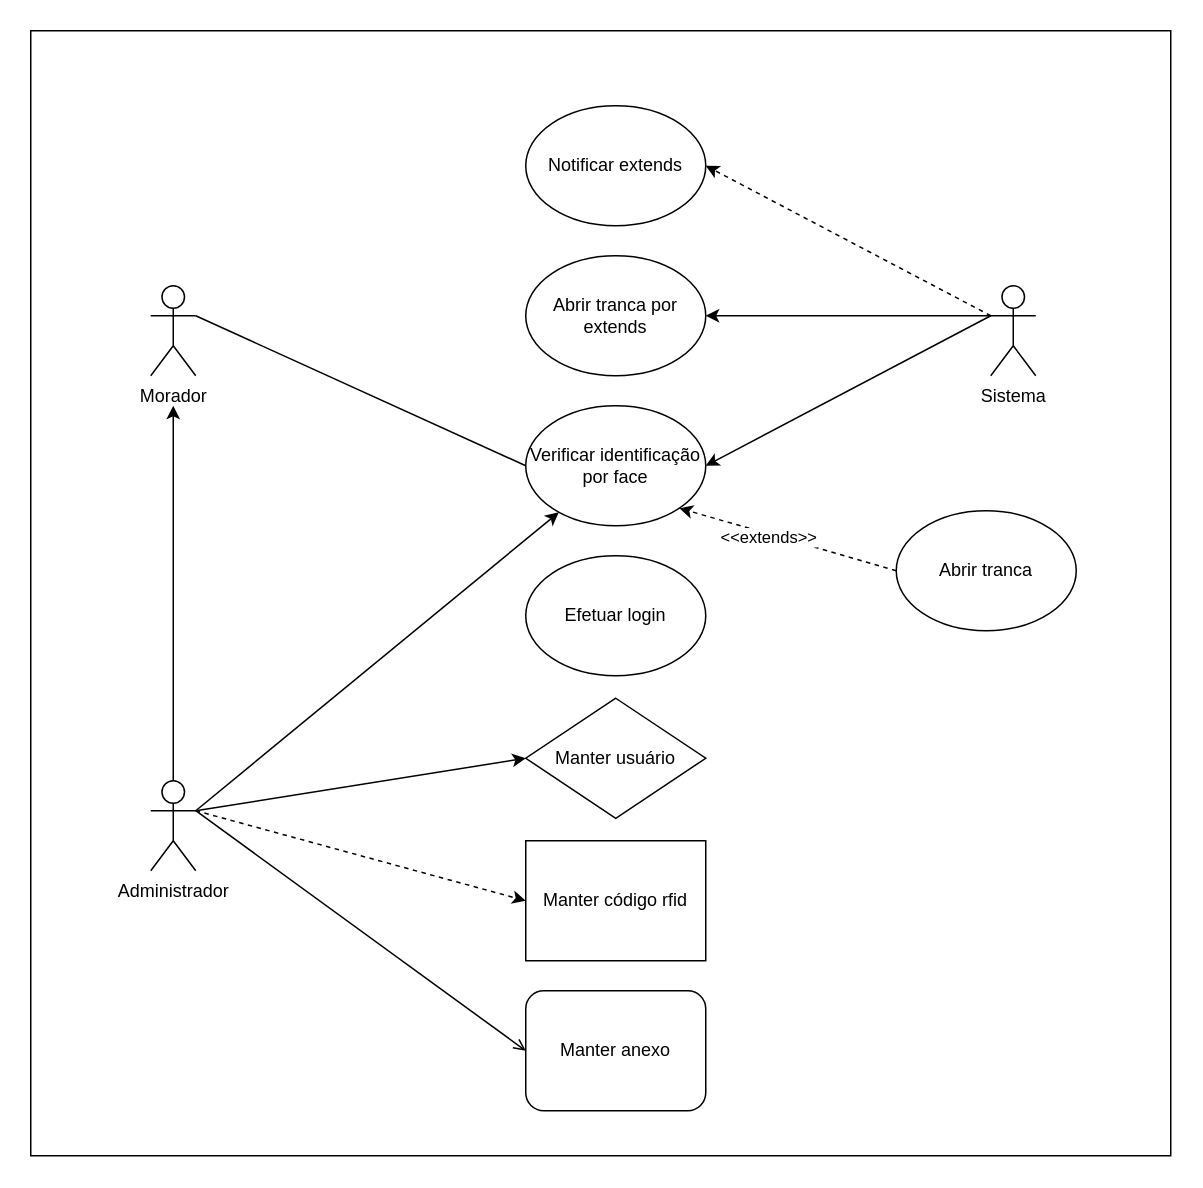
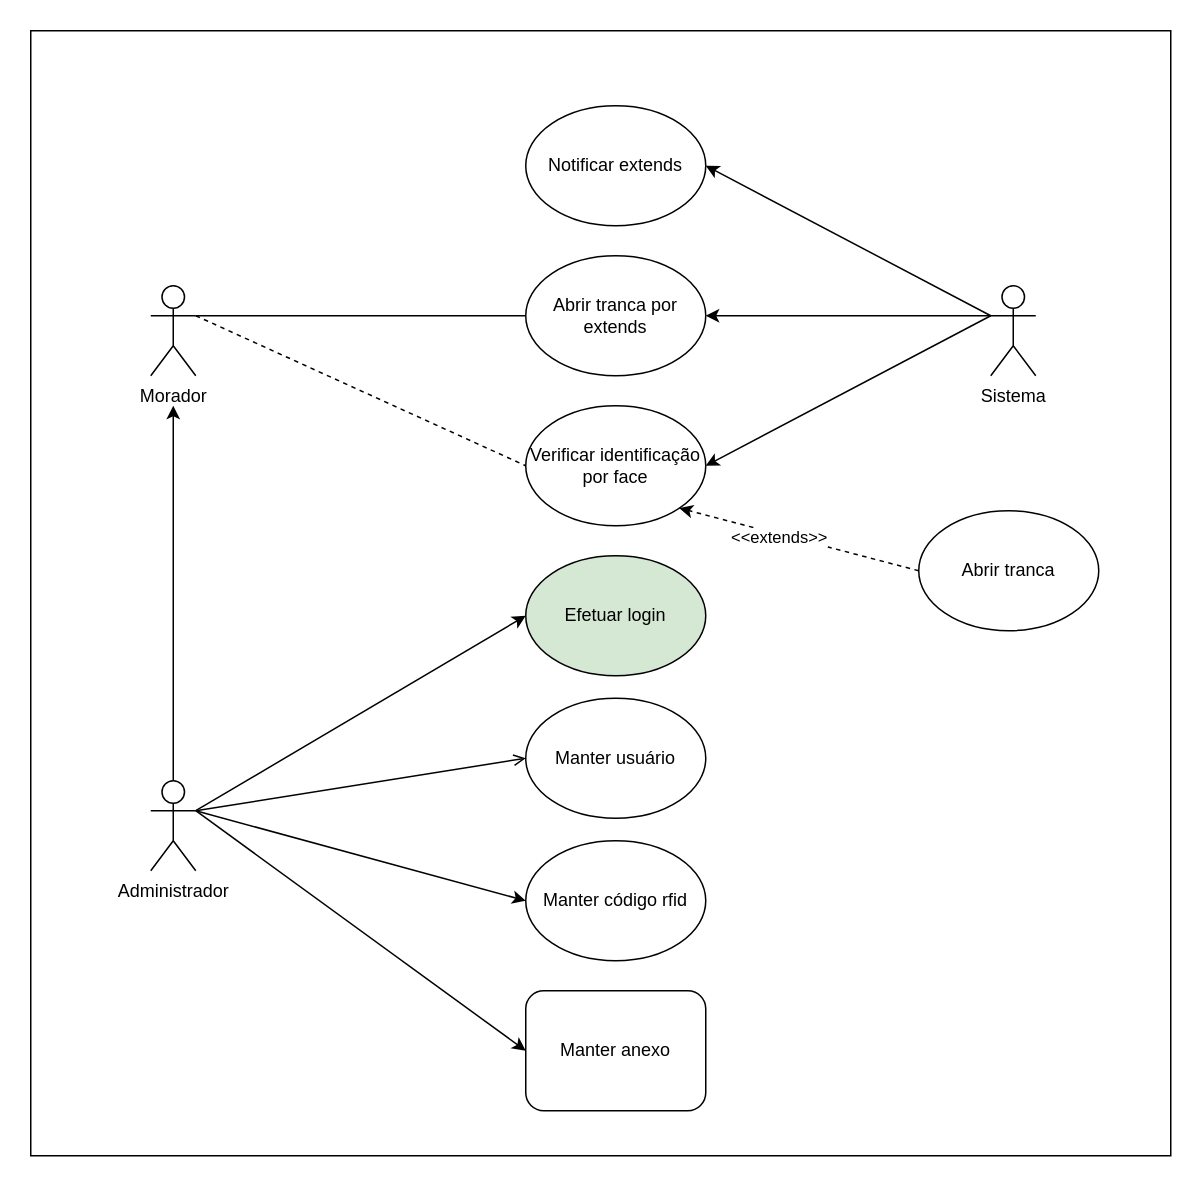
  <mxCell id="0" />
  <mxCell id="1" parent="0" />
  <mxCell id="2" value="" style="rounded=0;whiteSpace=wrap;html=1;" vertex="1" parent="1"><mxGeometry x="20" y="20" width="760" height="750" as="geometry" /></mxCell>
  <mxCell id="3" value="Administrador" style="shape=umlActor;verticalLabelPosition=bottom;verticalAlign=top;html=1;outlineConnect=0;" vertex="1" parent="1"><mxGeometry x="100" y="520" width="30" height="60" as="geometry" /></mxCell>
  <mxCell id="4" value="Morador" style="shape=umlActor;verticalLabelPosition=bottom;verticalAlign=top;html=1;outlineConnect=0;" vertex="1" parent="1"><mxGeometry x="100" y="190" width="30" height="60" as="geometry" /></mxCell>
  <mxCell id="5" value="Sistema" style="shape=umlActor;verticalLabelPosition=bottom;verticalAlign=top;html=1;outlineConnect=0;" vertex="1" parent="1"><mxGeometry x="660" y="190" width="30" height="60" as="geometry" /></mxCell>
  <mxCell id="6" value="Notificar extends" style="ellipse;whiteSpace=wrap;html=1;" vertex="1" parent="1"><mxGeometry x="350" y="70" width="120" height="80" as="geometry" /></mxCell>
  <mxCell id="7" value="Abrir tranca por extends" style="ellipse;whiteSpace=wrap;html=1;" vertex="1" parent="1"><mxGeometry x="350" y="170" width="120" height="80" as="geometry" /></mxCell>
  <mxCell id="8" value="Verificar identificação por face" style="ellipse;whiteSpace=wrap;html=1;" vertex="1" parent="1"><mxGeometry x="350" y="270" width="120" height="80" as="geometry" /></mxCell>
- <mxCell id="9" value="Efetuar login" style="ellipse;whiteSpace=wrap;html=1;" vertex="1" parent="1"><mxGeometry x="350" y="370" width="120" height="80" as="geometry" /></mxCell>
- <mxCell id="10" value="Manter usuário" style="rhombus;whiteSpace=wrap;html=1;" vertex="1" parent="1"><mxGeometry x="350" y="465" width="120" height="80" as="geometry" /></mxCell>
- <mxCell id="11" value="Abrir tranca" style="ellipse;whiteSpace=wrap;html=1;" vertex="1" parent="1"><mxGeometry x="597" y="340" width="120" height="80" as="geometry" /></mxCell>
+ <mxCell id="9" value="Efetuar login" style="ellipse;whiteSpace=wrap;html=1;fillColor=#d5e8d4;" vertex="1" parent="1"><mxGeometry x="350" y="370" width="120" height="80" as="geometry" /></mxCell>
+ <mxCell id="10" value="Manter usuário" style="ellipse;whiteSpace=wrap;html=1;" vertex="1" parent="1"><mxGeometry x="350" y="465" width="120" height="80" as="geometry" /></mxCell>
+ <mxCell id="11" value="Abrir tranca" style="ellipse;whiteSpace=wrap;html=1;" vertex="1" parent="1"><mxGeometry x="612" y="340" width="120" height="80" as="geometry" /></mxCell>
  <mxCell id="12" value="" style="endArrow=classic;html=1;rounded=0;exitX=0.5;exitY=0;exitDx=0;exitDy=0;exitPerimeter=0;" edge="1" parent="1" source="3"><mxGeometry width="50" height="50" relative="1" as="geometry"><mxPoint x="150" y="440" as="sourcePoint" /><mxPoint x="115" y="270" as="targetPoint" /></mxGeometry></mxCell>
- <mxCell id="14" value="" style="endArrow=none;html=1;rounded=0;exitX=1;exitY=0.333;exitDx=0;exitDy=0;exitPerimeter=0;entryX=0;entryY=0.5;entryDx=0;entryDy=0;" edge="1" parent="1" source="4" target="8"><mxGeometry width="50" height="50" relative="1" as="geometry"><mxPoint x="210" y="310" as="sourcePoint" /><mxPoint x="260" y="260" as="targetPoint" /></mxGeometry></mxCell>
+ <mxCell id="13" value="" style="endArrow=none;html=1;rounded=0;exitX=1;exitY=0.333;exitDx=0;exitDy=0;exitPerimeter=0;entryX=0;entryY=0.5;entryDx=0;entryDy=0;" edge="1" parent="1" source="4" target="7"><mxGeometry width="50" height="50" relative="1" as="geometry"><mxPoint x="320" y="380" as="sourcePoint" /><mxPoint x="370" y="330" as="targetPoint" /></mxGeometry></mxCell>
+ <mxCell id="14" value="" style="endArrow=none;html=1;rounded=0;exitX=1;exitY=0.333;exitDx=0;exitDy=0;exitPerimeter=0;entryX=0;entryY=0.5;entryDx=0;entryDy=0;dashed=1;" edge="1" parent="1" source="4" target="8"><mxGeometry width="50" height="50" relative="1" as="geometry"><mxPoint x="210" y="310" as="sourcePoint" /><mxPoint x="260" y="260" as="targetPoint" /></mxGeometry></mxCell>
  <mxCell id="15" value="" style="endArrow=classic;html=1;rounded=0;entryX=1;entryY=0.5;entryDx=0;entryDy=0;exitX=0;exitY=0.333;exitDx=0;exitDy=0;exitPerimeter=0;" edge="1" parent="1" source="5" target="7"><mxGeometry width="50" height="50" relative="1" as="geometry"><mxPoint x="480" y="390" as="sourcePoint" /><mxPoint x="530" y="340" as="targetPoint" /></mxGeometry></mxCell>
  <mxCell id="16" value="" style="endArrow=classic;html=1;rounded=0;entryX=1;entryY=0.5;entryDx=0;entryDy=0;exitX=0;exitY=0.333;exitDx=0;exitDy=0;exitPerimeter=0;" edge="1" parent="1" source="5" target="8"><mxGeometry width="50" height="50" relative="1" as="geometry"><mxPoint x="550" y="290" as="sourcePoint" /><mxPoint x="600" y="240" as="targetPoint" /></mxGeometry></mxCell>
- <mxCell id="17" value="" style="endArrow=classic;html=1;rounded=0;entryX=1;entryY=0.5;entryDx=0;entryDy=0;exitX=0;exitY=0.333;exitDx=0;exitDy=0;exitPerimeter=0;dashed=1;" edge="1" parent="1" source="5" target="6"><mxGeometry width="50" height="50" relative="1" as="geometry"><mxPoint x="490" y="370" as="sourcePoint" /><mxPoint x="540" y="320" as="targetPoint" /></mxGeometry></mxCell>
+ <mxCell id="17" value="" style="endArrow=classic;html=1;rounded=0;entryX=1;entryY=0.5;entryDx=0;entryDy=0;exitX=0;exitY=0.333;exitDx=0;exitDy=0;exitPerimeter=0;" edge="1" parent="1" source="5" target="6"><mxGeometry width="50" height="50" relative="1" as="geometry"><mxPoint x="490" y="370" as="sourcePoint" /><mxPoint x="540" y="320" as="targetPoint" /></mxGeometry></mxCell>
  <mxCell id="18" value="" style="endArrow=classic;html=1;rounded=0;entryX=1;entryY=1;entryDx=0;entryDy=0;exitX=0;exitY=0.5;exitDx=0;exitDy=0;dashed=1;" edge="1" parent="1" source="11" target="8"><mxGeometry width="50" height="50" relative="1" as="geometry"><mxPoint x="490" y="430" as="sourcePoint" /><mxPoint x="540" y="380" as="targetPoint" /></mxGeometry></mxCell>
  <mxCell id="19" value="&amp;lt;&amp;lt;extends&amp;gt;&amp;gt;" style="edgeLabel;html=1;align=center;verticalAlign=middle;resizable=0;points=[];" vertex="1" connectable="0" parent="18"><mxGeometry x="0.17" y="2" relative="1" as="geometry"><mxPoint as="offset" /></mxGeometry></mxCell>
- <mxCell id="20" value="Manter código rfid" style="whiteSpace=wrap;html=1;rounded=0;" vertex="1" parent="1"><mxGeometry x="350" y="560" width="120" height="80" as="geometry" /></mxCell>
+ <mxCell id="20" value="Manter código rfid" style="ellipse;whiteSpace=wrap;html=1;" vertex="1" parent="1"><mxGeometry x="350" y="560" width="120" height="80" as="geometry" /></mxCell>
  <mxCell id="21" value="Manter anexo" style="whiteSpace=wrap;html=1;rounded=1;" vertex="1" parent="1"><mxGeometry x="350" y="660" width="120" height="80" as="geometry" /></mxCell>
- <mxCell id="22" value="" style="endArrow=classic;html=1;rounded=0;exitX=1;exitY=0.333;exitDx=0;exitDy=0;exitPerimeter=0;" edge="1" parent="1" source="3" target="8"><mxGeometry width="50" height="50" relative="1" as="geometry"><mxPoint x="190" y="510" as="sourcePoint" /><mxPoint x="240" y="460" as="targetPoint" /></mxGeometry></mxCell>
- <mxCell id="23" value="" style="endArrow=classic;html=1;rounded=0;exitX=1;exitY=0.333;exitDx=0;exitDy=0;exitPerimeter=0;entryX=0;entryY=0.5;entryDx=0;entryDy=0;" edge="1" parent="1" source="3" target="10"><mxGeometry width="50" height="50" relative="1" as="geometry"><mxPoint x="230" y="610" as="sourcePoint" /><mxPoint x="280" y="560" as="targetPoint" /></mxGeometry></mxCell>
- <mxCell id="24" value="" style="endArrow=classic;html=1;rounded=0;exitX=1;exitY=0.333;exitDx=0;exitDy=0;exitPerimeter=0;entryX=0;entryY=0.5;entryDx=0;entryDy=0;dashed=1;" edge="1" parent="1" source="3" target="20"><mxGeometry width="50" height="50" relative="1" as="geometry"><mxPoint x="270" y="620" as="sourcePoint" /><mxPoint x="320" y="570" as="targetPoint" /></mxGeometry></mxCell>
- <mxCell id="25" value="" style="endArrow=open;html=1;rounded=0;exitX=1;exitY=0.333;exitDx=0;exitDy=0;exitPerimeter=0;entryX=0;entryY=0.5;entryDx=0;entryDy=0;" edge="1" parent="1" source="3" target="21"><mxGeometry width="50" height="50" relative="1" as="geometry"><mxPoint x="220" y="670" as="sourcePoint" /><mxPoint x="270" y="620" as="targetPoint" /></mxGeometry></mxCell>
+ <mxCell id="22" value="" style="endArrow=classic;html=1;rounded=0;entryX=0;entryY=0.5;entryDx=0;entryDy=0;exitX=1;exitY=0.333;exitDx=0;exitDy=0;exitPerimeter=0;" edge="1" parent="1" source="3" target="9"><mxGeometry width="50" height="50" relative="1" as="geometry"><mxPoint x="190" y="510" as="sourcePoint" /><mxPoint x="240" y="460" as="targetPoint" /></mxGeometry></mxCell>
+ <mxCell id="23" value="" style="endArrow=open;html=1;rounded=0;exitX=1;exitY=0.333;exitDx=0;exitDy=0;exitPerimeter=0;entryX=0;entryY=0.5;entryDx=0;entryDy=0;" edge="1" parent="1" source="3" target="10"><mxGeometry width="50" height="50" relative="1" as="geometry"><mxPoint x="230" y="610" as="sourcePoint" /><mxPoint x="280" y="560" as="targetPoint" /></mxGeometry></mxCell>
+ <mxCell id="24" value="" style="endArrow=classic;html=1;rounded=0;exitX=1;exitY=0.333;exitDx=0;exitDy=0;exitPerimeter=0;entryX=0;entryY=0.5;entryDx=0;entryDy=0;" edge="1" parent="1" source="3" target="20"><mxGeometry width="50" height="50" relative="1" as="geometry"><mxPoint x="270" y="620" as="sourcePoint" /><mxPoint x="320" y="570" as="targetPoint" /></mxGeometry></mxCell>
+ <mxCell id="25" value="" style="endArrow=classic;html=1;rounded=0;exitX=1;exitY=0.333;exitDx=0;exitDy=0;exitPerimeter=0;entryX=0;entryY=0.5;entryDx=0;entryDy=0;" edge="1" parent="1" source="3" target="21"><mxGeometry width="50" height="50" relative="1" as="geometry"><mxPoint x="220" y="670" as="sourcePoint" /><mxPoint x="270" y="620" as="targetPoint" /></mxGeometry></mxCell>
